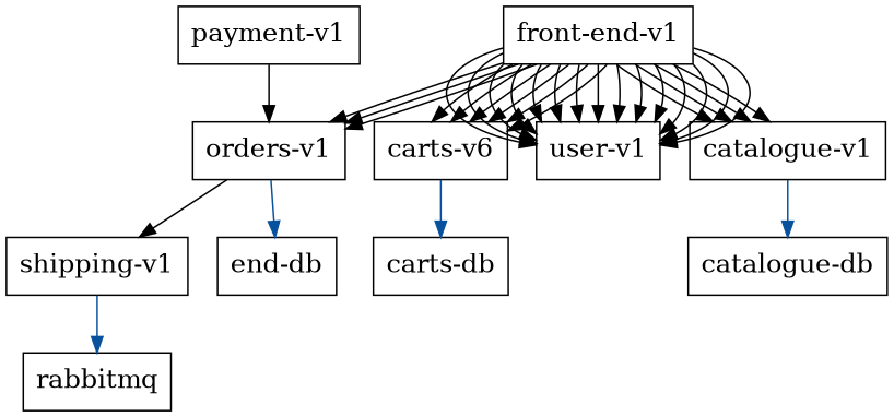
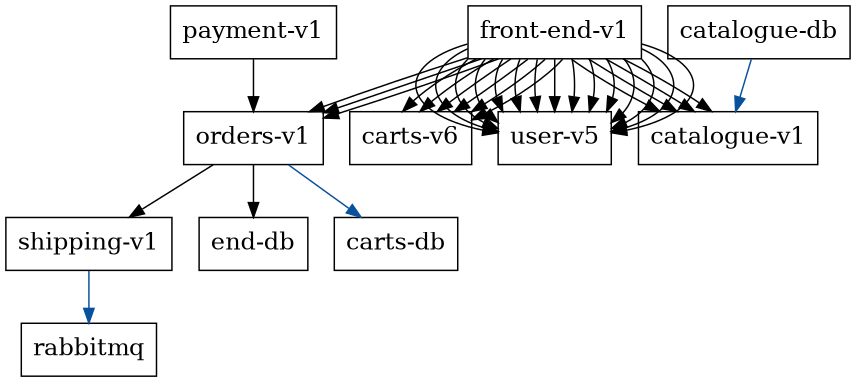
  digraph {
    rankdir=TB
    node [fontsize=16 shape=box]
    "orders-v1"
    "shipping-v1"
    n3 [label="end-db"]
    rabbitmq
    "payment-v1"
    n6 [label="carts-v6"]
    "carts-db"
    "front-end-v1"
-   "user-v1"
+   "user-v1" [label="user-v5"]
    "catalogue-v1"
    "catalogue-db"
    "orders-v1" -> "shipping-v1"
-   "orders-v1" -> n3 [color="#08519c"]
+   "orders-v1" -> n3 [color=black]
    "shipping-v1" -> rabbitmq [color="#08519c"]
    "payment-v1" -> "orders-v1"
-   n6 -> "carts-db" [color="#08519c"]
+   "orders-v1" -> "carts-db" [color="#08519c"]
    "front-end-v1" -> "orders-v1"
    "front-end-v1" -> "orders-v1"
    "front-end-v1" -> "orders-v1"
    "front-end-v1" -> n6
    "front-end-v1" -> n6
    "front-end-v1" -> n6
    "front-end-v1" -> n6
    "front-end-v1" -> n6
    "front-end-v1" -> n6
    "front-end-v1" -> "user-v1"
    "front-end-v1" -> "user-v1"
    "front-end-v1" -> "user-v1"
    "front-end-v1" -> "user-v1"
    "front-end-v1" -> "user-v1"
    "front-end-v1" -> "user-v1"
    "front-end-v1" -> "user-v1"
    "front-end-v1" -> "user-v1"
    "front-end-v1" -> "user-v1"
    "front-end-v1" -> "user-v1"
    "front-end-v1" -> "user-v1"
    "front-end-v1" -> "user-v1"
    "front-end-v1" -> "user-v1"
    "front-end-v1" -> "user-v1"
    "front-end-v1" -> "user-v1"
    "front-end-v1" -> "catalogue-v1"
    "front-end-v1" -> "catalogue-v1"
    "front-end-v1" -> "catalogue-v1"
    "front-end-v1" -> "catalogue-v1"
-   "catalogue-v1" -> "catalogue-db" [color="#08519c"]
+   "catalogue-db" -> "catalogue-v1" [color="#08519c"]
  }
